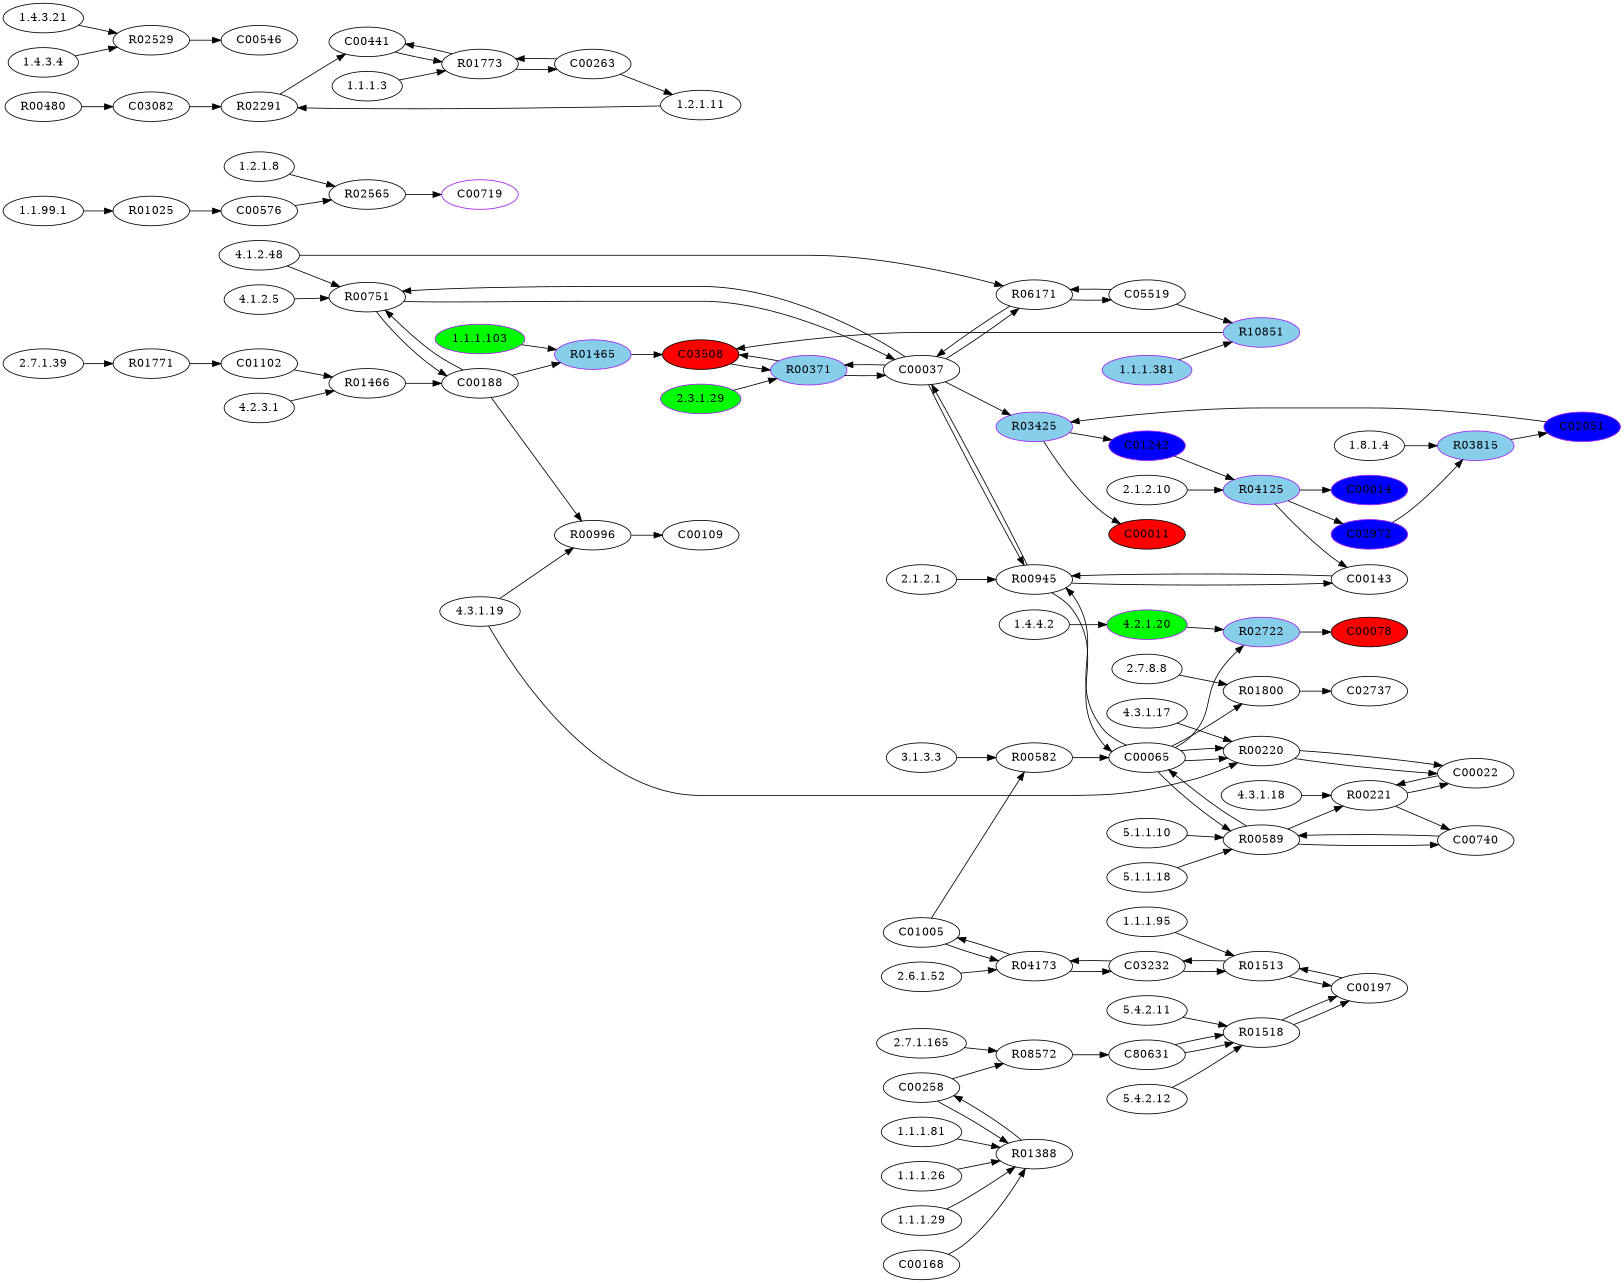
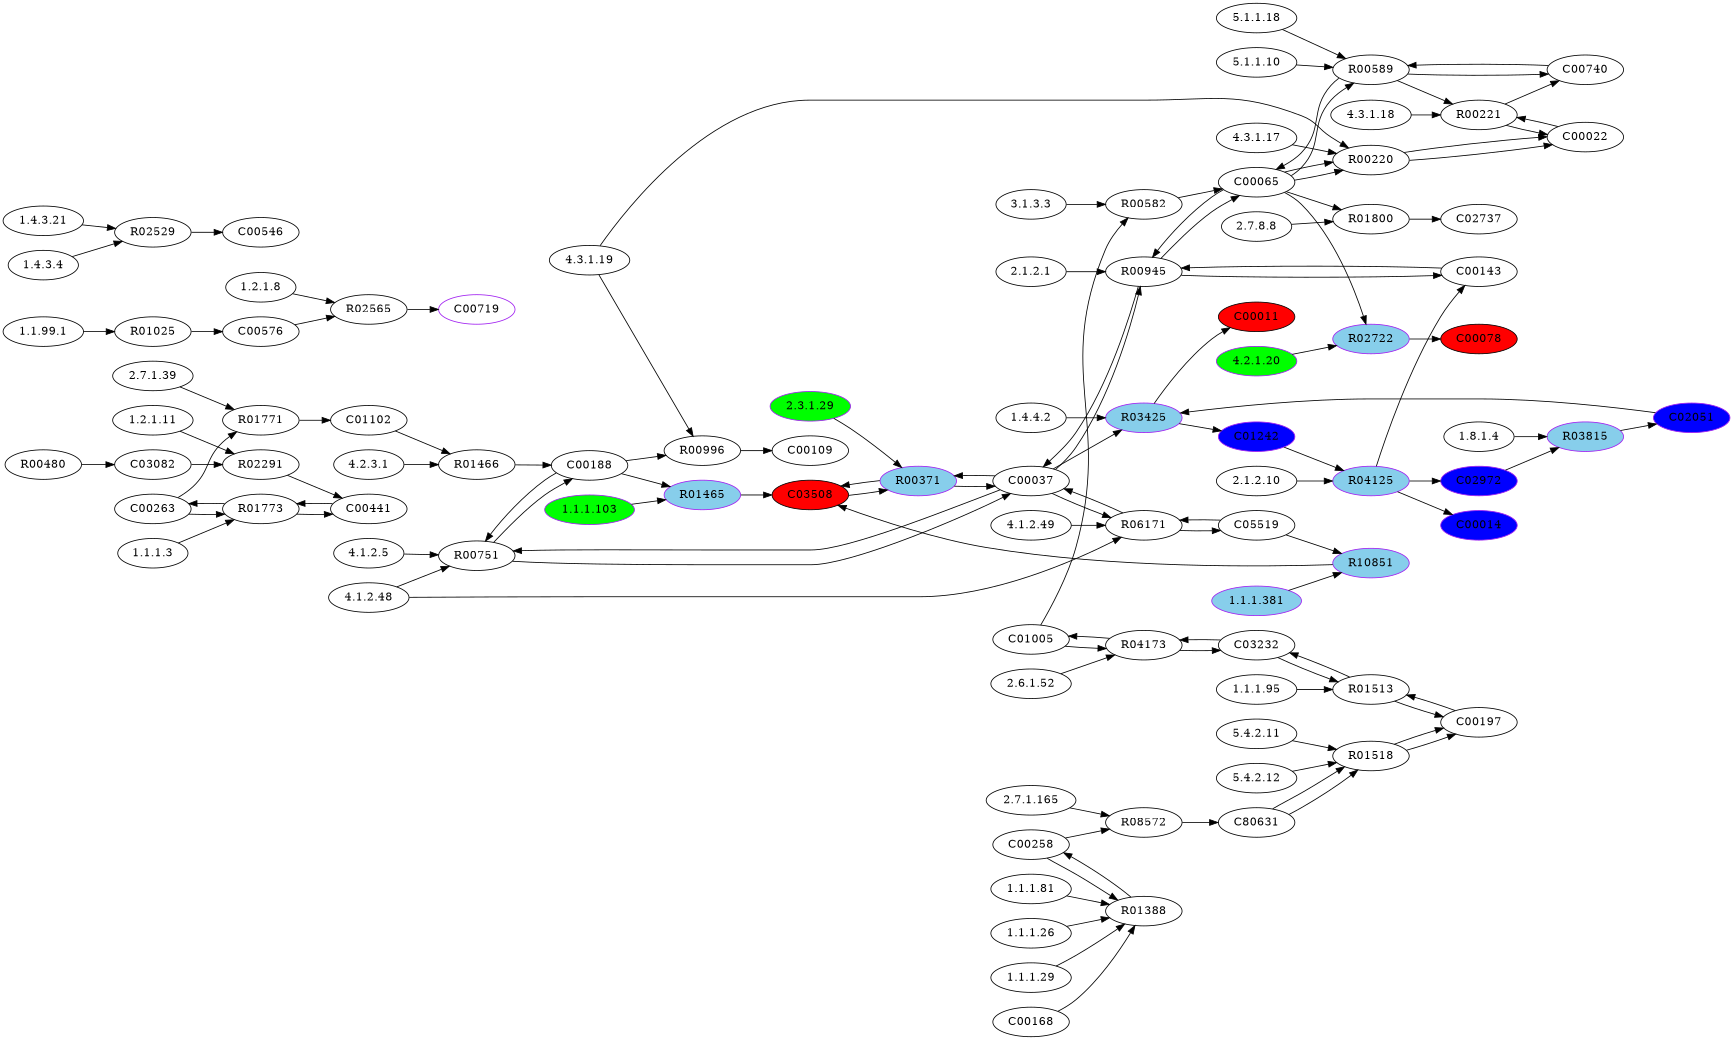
  digraph {
    rankdir=LR
    node [type=E]
    R00751 [type=R]
    "4.1.2.48"
    R06171 [type=R]
    C00188 [type=C]
    C00037 [type=C]
    C05519 [type=C]
    "2.3.1.29" [color=purple fillcolor=green style=filled]
    R00371 [color=purple fillcolor=skyblue style=filled type=R]
    C03508 [fillcolor=red style=filled type=C]
    R00589 [type=R]
    "5.1.1.10"
    R00221 [type=R]
    C00740 [type=C]
    C00065 [type=C]
    R00996 [type=R]
    "4.3.1.19"
    R00220 [type=R]
    C00109 [type=C]
    C00022 [type=C]
    R02565 [type=R]
    "1.2.1.8"
    C00719 [color=purple type=C]
    R00480 [type=R]
    C03082 [type=C]
    R03425 [color=purple fillcolor=skyblue style=filled type=R]
    "1.4.4.2"
    C01242 [color=purple fillcolor=blue style=filled type=C]
    C00011 [fillcolor=red style=filled type=C]
    R01388 [type=R]
    "1.1.1.81"
    C00258 [type=C]
    R01025 [type=R]
    "1.1.99.1"
    C00576 [type=C]
    R01518 [type=R]
    "5.4.2.11"
    C00197 [type=C]
    "4.1.2.5"
    R01800 [type=R]
    "2.7.8.8"
    C02737 [type=C]
    R01773 [type=R]
    "1.1.1.3"
    C00441 [type=C]
    C00263 [type=C]
    R04173 [type=R]
    "2.6.1.52"
    C03232 [type=C]
    C01005 [type=C]
    R03815 [color=purple fillcolor=skyblue style=filled type=R]
    "1.8.1.4"
    C02051 [color=purple fillcolor=blue style=filled type=C]
    "1.1.1.26"
    "4.3.1.18"
    R01771 [type=R]
    "2.7.1.39"
    C01102 [type=C]
    "5.1.1.18"
    R02529 [type=R]
    "1.4.3.21"
    C00546 [type=C]
    R01466 [type=R]
    "4.2.3.1"
    "4.2.1.20" [color=purple fillcolor=green style=filled]
    R02722 [color=purple fillcolor=skyblue style=filled type=R]
    C00078 [fillcolor=red style=filled type=C]
    R00582 [type=R]
    "3.1.3.3"
    R08572 [type=R]
    "2.7.1.165"
    n71 [label=C80631 type=C]
    R00945 [type=R]
    "2.1.2.1"
    C00143 [type=C]
+   "4.1.2.49"
    R01513 [type=R]
    "1.1.1.95"
    R02291 [type=R]
    "1.2.1.11"
    "1.4.3.4"
    "5.4.2.12"
    R04125 [color=purple fillcolor=skyblue style=filled type=R]
    "2.1.2.10"
    C00014 [color=purple fillcolor=blue style=filled type=C]
    C02972 [color=purple fillcolor=blue style=filled type=C]
    "1.1.1.103" [color=purple fillcolor=green style=filled]
    R01465 [color=purple fillcolor=skyblue style=filled type=R]
    "1.1.1.29"
    "1.1.1.381" [color=purple fillcolor=skyblue style=filled]
    R10851 [color=purple fillcolor=skyblue style=filled type=R]
    "4.3.1.17"
    C00168 [type=C]
    R00751 -> C00188
    R00751 -> C00037
    "4.1.2.48" -> R00751
    "4.1.2.48" -> R06171
    R06171 -> C00037
    R06171 -> C05519
    C00188 -> R00751
    C00188 -> R00996
    C00188 -> R01465
    C00037 -> R00751
    C00037 -> R06171
    C00037 -> R00371
    C00037 -> R03425
    C00037 -> R00945
    C05519 -> R06171
    C05519 -> R10851
    "2.3.1.29" -> R00371
    R00371 -> C00037
    R00371 -> C03508
    C03508 -> R00371
    R00589 -> R00221
    R00589 -> C00740
    R00589 -> C00065
    "5.1.1.10" -> R00589
    R00221 -> C00740
    R00221 -> C00022
    C00740 -> R00589
    C00065 -> R00589
    C00065 -> R00220
    C00065 -> R00220
    C00065 -> R01800
    C00065 -> R02722
    C00065 -> R00945
    R00996 -> C00109
    "4.3.1.19" -> R00996
    "4.3.1.19" -> R00220
    R00220 -> C00022
    R00220 -> C00022
    C00022 -> R00221
    R02565 -> C00719
    "1.2.1.8" -> R02565
    R00480 -> C03082
    C03082 -> R02291
    R03425 -> C01242
    R03425 -> C00011
-   "1.4.4.2" -> "4.2.1.20"
+   "1.4.4.2" -> R03425
    C01242 -> R04125
    R01388 -> C00258
    "1.1.1.81" -> R01388
    C00258 -> R01388
    C00258 -> R08572
    R01025 -> C00576
    "1.1.99.1" -> R01025
    C00576 -> R02565
    R01518 -> C00197
    R01518 -> C00197
    "5.4.2.11" -> R01518
    C00197 -> R01513
    "4.1.2.5" -> R00751
    R01800 -> C02737
    "2.7.8.8" -> R01800
    R01773 -> C00441
    R01773 -> C00263
    "1.1.1.3" -> R01773
    C00441 -> R01773
    C00263 -> R01773
-   C00263 -> "1.2.1.11"
+   C00263 -> R01771
    R04173 -> C03232
    R04173 -> C01005
    "2.6.1.52" -> R04173
    C03232 -> R04173
    C03232 -> R01513
    C01005 -> R04173
    C01005 -> R00582
    R03815 -> C02051
    "1.8.1.4" -> R03815
    C02051 -> R03425
    "1.1.1.26" -> R01388
    "4.3.1.18" -> R00221
    R01771 -> C01102
    "2.7.1.39" -> R01771
    C01102 -> R01466
    "5.1.1.18" -> R00589
    R02529 -> C00546
    "1.4.3.21" -> R02529
    R01466 -> C00188
    "4.2.3.1" -> R01466
    "4.2.1.20" -> R02722
    R02722 -> C00078
    R00582 -> C00065
    "3.1.3.3" -> R00582
    R08572 -> n71
    "2.7.1.165" -> R08572
    n71 -> R01518
    n71 -> R01518
    R00945 -> C00037
    R00945 -> C00065
    R00945 -> C00143
    "2.1.2.1" -> R00945
    C00143 -> R00945
+   "4.1.2.49" -> R06171
    R01513 -> C00197
    R01513 -> C03232
    "1.1.1.95" -> R01513
    R02291 -> C00441
    "1.2.1.11" -> R02291
    "1.4.3.4" -> R02529
    "5.4.2.12" -> R01518
    R04125 -> C00143
    R04125 -> C00014
    R04125 -> C02972
    "2.1.2.10" -> R04125
    C02972 -> R03815
    "1.1.1.103" -> R01465
    R01465 -> C03508
    "1.1.1.29" -> R01388
    "1.1.1.381" -> R10851
    R10851 -> C03508
    "4.3.1.17" -> R00220
    C00168 -> R01388
  }
